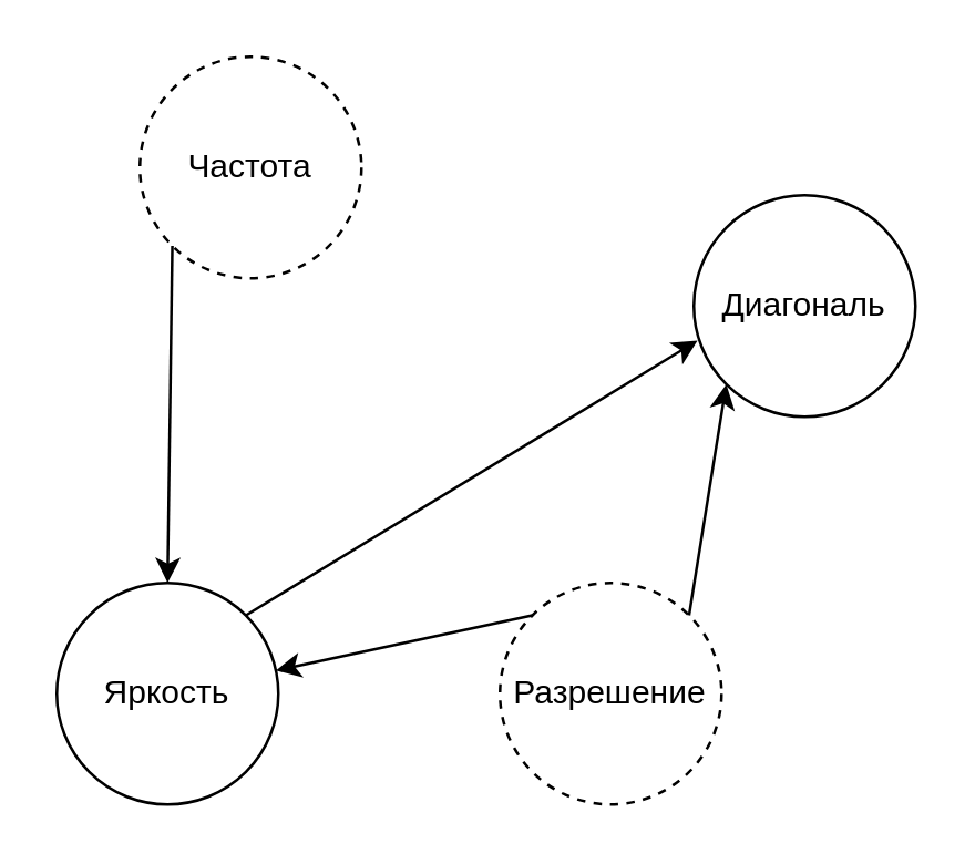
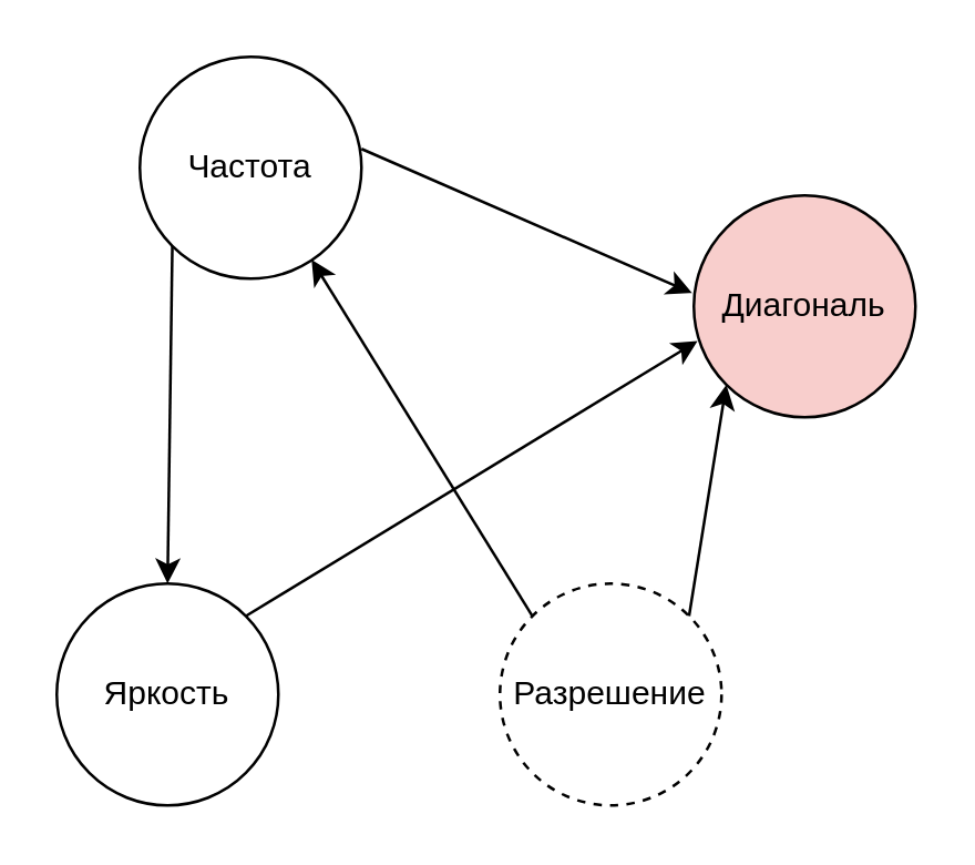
  <mxCell id="0" />
  <mxCell id="1" parent="0" />
  <mxCell id="2" value="Яркость" style="ellipse;whiteSpace=wrap;html=1;aspect=fixed;" parent="1" vertex="1"><mxGeometry x="20" y="210" width="80" height="80" as="geometry" /></mxCell>
- <mxCell id="3" value="Частота" style="ellipse;whiteSpace=wrap;html=1;aspect=fixed;dashed=1;" parent="1" vertex="1"><mxGeometry x="50" y="20" width="80" height="80" as="geometry" /></mxCell>
+ <mxCell id="3" value="Частота" style="ellipse;whiteSpace=wrap;html=1;aspect=fixed;" parent="1" vertex="1"><mxGeometry x="50" y="20" width="80" height="80" as="geometry" /></mxCell>
  <mxCell id="4" value="Разрешение" style="ellipse;whiteSpace=wrap;html=1;aspect=fixed;dashed=1;" parent="1" vertex="1"><mxGeometry x="180" y="210" width="80" height="80" as="geometry" /></mxCell>
- <mxCell id="5" value="Диагональ" style="ellipse;whiteSpace=wrap;html=1;aspect=fixed;" parent="1" vertex="1"><mxGeometry x="250" y="70" width="80" height="80" as="geometry" /></mxCell>
+ <mxCell id="5" value="Диагональ" style="ellipse;whiteSpace=wrap;html=1;aspect=fixed;fillColor=#f8cecc;" parent="1" vertex="1"><mxGeometry x="250" y="70" width="80" height="80" as="geometry" /></mxCell>
  <mxCell id="6" value="" style="endArrow=classic;html=1;rounded=0;exitX=1;exitY=0;exitDx=0;exitDy=0;entryX=0;entryY=1;entryDx=0;entryDy=0;" edge="1" parent="1" source="4" target="5"><mxGeometry width="50" height="50" relative="1" as="geometry"><mxPoint x="290" y="230" as="sourcePoint" /><mxPoint x="340" y="180" as="targetPoint" /></mxGeometry></mxCell>
- <mxCell id="7" value="" style="endArrow=classic;html=1;rounded=0;exitX=0;exitY=0;exitDx=0;exitDy=0;" edge="1" parent="1" source="4" target="2"><mxGeometry width="50" height="50" relative="1" as="geometry"><mxPoint x="290" y="230" as="sourcePoint" /><mxPoint x="340" y="180" as="targetPoint" /></mxGeometry></mxCell>
+ <mxCell id="7" value="" style="endArrow=classic;html=1;rounded=0;exitX=0;exitY=0;exitDx=0;exitDy=0;entryX=0.775;entryY=0.915;entryDx=0;entryDy=0;entryPerimeter=0;" edge="1" parent="1" source="4" target="3"><mxGeometry width="50" height="50" relative="1" as="geometry"><mxPoint x="290" y="230" as="sourcePoint" /><mxPoint x="340" y="180" as="targetPoint" /></mxGeometry></mxCell>
+ <mxCell id="8" value="" style="endArrow=classic;html=1;rounded=0;exitX=1;exitY=0.415;exitDx=0;exitDy=0;exitPerimeter=0;entryX=-0.008;entryY=0.44;entryDx=0;entryDy=0;entryPerimeter=0;" edge="1" parent="1" source="3" target="5"><mxGeometry width="50" height="50" relative="1" as="geometry"><mxPoint x="290" y="230" as="sourcePoint" /><mxPoint x="340" y="180" as="targetPoint" /></mxGeometry></mxCell>
  <mxCell id="9" value="" style="endArrow=classic;html=1;rounded=0;exitX=0;exitY=1;exitDx=0;exitDy=0;entryX=0.5;entryY=0;entryDx=0;entryDy=0;" edge="1" parent="1" source="3" target="2"><mxGeometry width="50" height="50" relative="1" as="geometry"><mxPoint x="290" y="230" as="sourcePoint" /><mxPoint x="340" y="180" as="targetPoint" /></mxGeometry></mxCell>
  <mxCell id="10" value="" style="endArrow=classic;html=1;rounded=0;exitX=1;exitY=0;exitDx=0;exitDy=0;entryX=0.017;entryY=0.656;entryDx=0;entryDy=0;entryPerimeter=0;" edge="1" parent="1" source="2" target="5"><mxGeometry width="50" height="50" relative="1" as="geometry"><mxPoint x="290" y="230" as="sourcePoint" /><mxPoint x="340" y="180" as="targetPoint" /></mxGeometry></mxCell>
